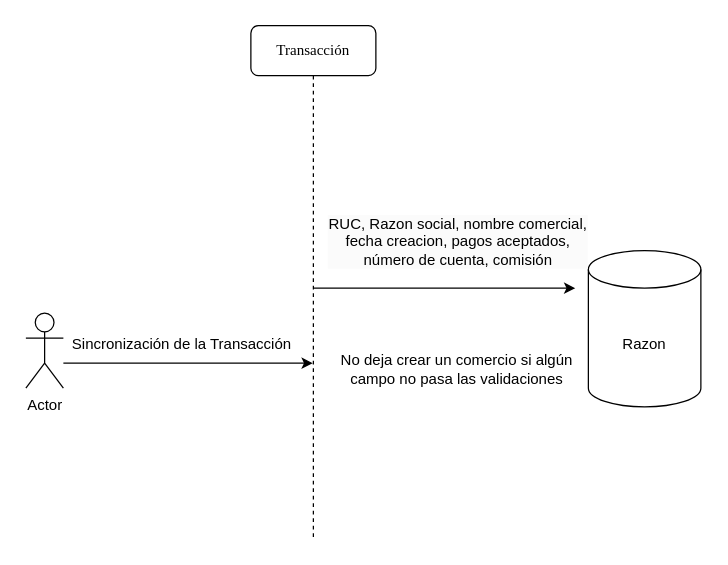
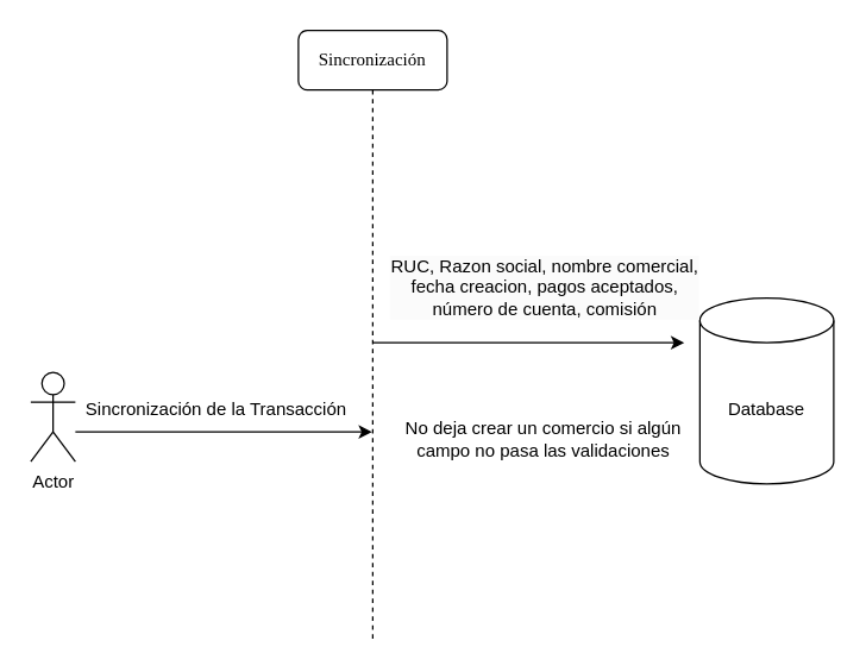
  <mxCell id="0" />
  <mxCell id="1" parent="0" />
- <mxCell id="2" value="Transacción" style="shape=umlLifeline;perimeter=lifelinePerimeter;whiteSpace=wrap;html=1;container=1;collapsible=0;recursiveResize=0;outlineConnect=0;rounded=1;shadow=0;comic=0;labelBackgroundColor=none;strokeWidth=1;fontFamily=Verdana;fontSize=12;align=center;" vertex="1" parent="1"><mxGeometry x="200" y="20" width="100" height="410" as="geometry" /></mxCell>
+ <mxCell id="2" value="Sincronización" style="shape=umlLifeline;perimeter=lifelinePerimeter;whiteSpace=wrap;html=1;container=1;collapsible=0;recursiveResize=0;outlineConnect=0;rounded=1;shadow=0;comic=0;labelBackgroundColor=none;strokeWidth=1;fontFamily=Verdana;fontSize=12;align=center;" vertex="1" parent="1"><mxGeometry x="200" y="20" width="100" height="410" as="geometry" /></mxCell>
  <mxCell id="3" value="Actor" style="shape=umlActor;verticalLabelPosition=bottom;verticalAlign=top;html=1;outlineConnect=0;" vertex="1" parent="1"><mxGeometry x="20" y="250" width="30" height="60" as="geometry" /></mxCell>
  <mxCell id="4" value="" style="endArrow=classic;html=1;rounded=0;" edge="1" parent="1" target="2"><mxGeometry width="50" height="50" relative="1" as="geometry"><mxPoint x="50" y="290" as="sourcePoint" /><mxPoint x="210" y="300" as="targetPoint" /></mxGeometry></mxCell>
  <mxCell id="5" value="" style="endArrow=classic;html=1;rounded=0;" edge="1" parent="1"><mxGeometry width="50" height="50" relative="1" as="geometry"><mxPoint x="250" y="230" as="sourcePoint" /><mxPoint x="459.5" y="230" as="targetPoint" /></mxGeometry></mxCell>
  <mxCell id="6" value="Sincronización de la Transacción" style="text;strokeColor=none;align=center;fillColor=none;html=1;verticalAlign=middle;whiteSpace=wrap;rounded=0;" vertex="1" parent="1"><mxGeometry x="50" y="260" width="190" height="30" as="geometry" /></mxCell>
- <mxCell id="7" value="Razon" style="shape=cylinder3;whiteSpace=wrap;html=1;boundedLbl=1;backgroundOutline=1;size=15;" vertex="1" parent="1"><mxGeometry x="470" y="200" width="90" height="125" as="geometry" /></mxCell>
+ <mxCell id="7" value="Database" style="shape=cylinder3;whiteSpace=wrap;html=1;boundedLbl=1;backgroundOutline=1;size=15;" vertex="1" parent="1"><mxGeometry x="470" y="200" width="90" height="125" as="geometry" /></mxCell>
  <mxCell id="8" value="No deja crear un comercio si algún campo no pasa las validaciones" style="text;strokeColor=none;align=center;fillColor=none;html=1;verticalAlign=middle;whiteSpace=wrap;rounded=0;" vertex="1" parent="1"><mxGeometry x="270" y="280" width="190" height="30" as="geometry" /></mxCell>
  <mxCell id="9" value="&lt;div style=&quot;forced-color-adjust: none; color: rgb(0, 0, 0); font-family: Helvetica; font-size: 12px; font-style: normal; font-variant-ligatures: normal; font-variant-caps: normal; font-weight: 400; letter-spacing: normal; orphans: 2; text-align: center; text-indent: 0px; text-transform: none; widows: 2; word-spacing: 0px; -webkit-text-stroke-width: 0px; white-space: normal; background-color: rgb(251, 251, 251); text-decoration-thickness: initial; text-decoration-style: initial; text-decoration-color: initial;&quot;&gt;RUC, Razon social, nombre comercial, fecha creacion, pagos aceptados, número de cuenta, comisión&lt;/div&gt;" style="text;whiteSpace=wrap;html=1;" vertex="1" parent="1"><mxGeometry x="260" y="165" width="210" height="70" as="geometry" /></mxCell>
